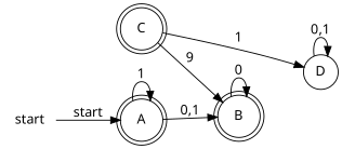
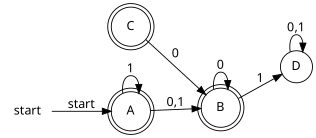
  digraph {
    fontname="Noto Sans"
    rankdir=LR
    node [fontname="Noto Sans" shape=doublecircle]
    edge [fontname="Noto Sans"]
    A
    B
    C
    D [shape=circle]
    start [shape=none]
    A -> A [label=1]
    A -> B [label="0,1"]
    B -> B [label=0]
-   C -> B [label=9]
-   C -> D [label=1]
+   C -> B [label=0]
+   B -> D [label=1]
    D -> D [label="0,1"]
    start -> A [label=start]
  }
